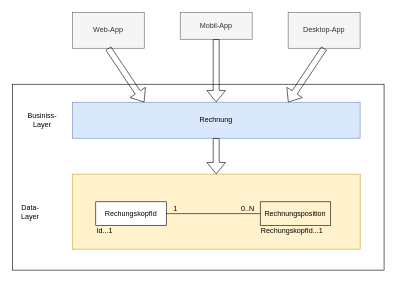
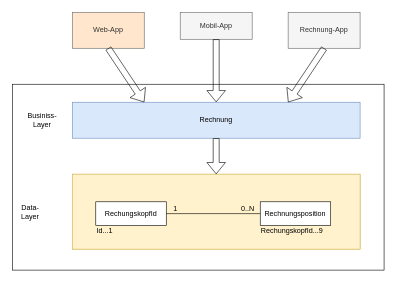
  <mxCell id="0" />
  <mxCell id="1" parent="0" />
  <mxCell id="2" value="" style="group;fillColor=#fff2cc;strokeColor=#d6b656;" vertex="1" connectable="0" parent="1"><mxGeometry x="120" y="290" width="480" height="125" as="geometry" /></mxCell>
  <mxCell id="3" value="" style="rounded=0;whiteSpace=wrap;html=1;fillColor=#fff2cc;strokeColor=#d6b656;" vertex="1" parent="2"><mxGeometry width="480" height="125.0" as="geometry" /></mxCell>
  <mxCell id="4" value="RechungskopfId" style="rounded=0;whiteSpace=wrap;html=1;" vertex="1" parent="2"><mxGeometry x="39.184" y="46.053" width="117.551" height="39.474" as="geometry" /></mxCell>
- <mxCell id="5" value="Rechnungsposition" style="rounded=0;whiteSpace=wrap;html=1;fillColor=#fff2cc;" vertex="1" parent="2"><mxGeometry x="313.469" y="46.053" width="117.551" height="39.474" as="geometry" /></mxCell>
+ <mxCell id="5" value="Rechnungsposition" style="rounded=0;whiteSpace=wrap;html=1;" vertex="1" parent="2"><mxGeometry x="313.469" y="46.053" width="117.551" height="39.474" as="geometry" /></mxCell>
  <mxCell id="6" value="" style="endArrow=none;html=1;rounded=0;exitX=1;exitY=0.5;exitDx=0;exitDy=0;entryX=0;entryY=0.5;entryDx=0;entryDy=0;" edge="1" parent="2" source="4" target="5"><mxGeometry relative="1" as="geometry"><mxPoint x="176.327" y="125.0" as="sourcePoint" /><mxPoint x="333.061" y="125.0" as="targetPoint" /></mxGeometry></mxCell>
  <mxCell id="7" value="1" style="resizable=0;html=1;align=left;verticalAlign=bottom;" connectable="0" vertex="1" parent="6"><mxGeometry x="-1" relative="1" as="geometry"><mxPoint x="10" as="offset" /></mxGeometry></mxCell>
  <mxCell id="8" value="0..N" style="resizable=0;html=1;align=right;verticalAlign=bottom;" connectable="0" vertex="1" parent="6"><mxGeometry x="1" relative="1" as="geometry"><mxPoint x="-10" as="offset" /></mxGeometry></mxCell>
- <mxCell id="9" value="RechungskopfId...1" style="text;html=1;strokeColor=none;fillColor=none;align=left;verticalAlign=middle;whiteSpace=wrap;rounded=0;" vertex="1" parent="2"><mxGeometry x="313.469" y="85.526" width="107.755" height="19.737" as="geometry" /></mxCell>
+ <mxCell id="9" value="RechungskopfId...9" style="text;html=1;strokeColor=none;fillColor=none;align=left;verticalAlign=middle;whiteSpace=wrap;rounded=0;" vertex="1" parent="2"><mxGeometry x="313.469" y="85.526" width="107.755" height="19.737" as="geometry" /></mxCell>
  <mxCell id="10" value="Id...1" style="text;html=1;strokeColor=none;fillColor=none;align=left;verticalAlign=middle;whiteSpace=wrap;rounded=0;" vertex="1" parent="2"><mxGeometry x="39.184" y="85.526" width="58.776" height="19.737" as="geometry" /></mxCell>
  <mxCell id="11" value="Rechnung" style="rounded=0;whiteSpace=wrap;html=1;fillColor=#dae8fc;strokeColor=#6c8ebf;" vertex="1" parent="1"><mxGeometry x="120" y="170" width="480" height="60" as="geometry" /></mxCell>
  <mxCell id="12" value="" style="shape=flexArrow;endArrow=classic;html=1;rounded=0;entryX=0.5;entryY=0;entryDx=0;entryDy=0;" edge="1" parent="1" source="11" target="3"><mxGeometry width="50" height="50" relative="1" as="geometry"><mxPoint x="320" y="280" as="sourcePoint" /><mxPoint x="370" y="230" as="targetPoint" /></mxGeometry></mxCell>
- <mxCell id="13" value="Web-App" style="rounded=0;whiteSpace=wrap;html=1;fillColor=#f5f5f5;fontColor=#333333;strokeColor=#666666;" vertex="1" parent="1"><mxGeometry x="120" y="20" width="120" height="60" as="geometry" /></mxCell>
+ <mxCell id="13" value="Web-App" style="rounded=0;whiteSpace=wrap;html=1;fillColor=#ffe6cc;fontColor=#333333;strokeColor=#666666;" vertex="1" parent="1"><mxGeometry x="120" y="20" width="120" height="60" as="geometry" /></mxCell>
  <mxCell id="14" value="Mobil-App" style="rounded=0;whiteSpace=wrap;html=1;fillColor=#f5f5f5;fontColor=#333333;strokeColor=#666666;" vertex="1" parent="1"><mxGeometry x="300" y="20" width="120" height="45" as="geometry" /></mxCell>
- <mxCell id="15" value="Desktop-App" style="rounded=0;whiteSpace=wrap;html=1;fillColor=#f5f5f5;fontColor=#333333;strokeColor=#666666;" vertex="1" parent="1"><mxGeometry x="480" y="20" width="120" height="60" as="geometry" /></mxCell>
+ <mxCell id="15" value="Rechnung-App" style="rounded=0;whiteSpace=wrap;html=1;fillColor=#f5f5f5;fontColor=#333333;strokeColor=#666666;" vertex="1" parent="1"><mxGeometry x="480" y="20" width="120" height="60" as="geometry" /></mxCell>
  <mxCell id="16" value="" style="shape=flexArrow;endArrow=classic;html=1;rounded=0;exitX=0.5;exitY=1;exitDx=0;exitDy=0;entryX=0.25;entryY=0;entryDx=0;entryDy=0;" edge="1" parent="1" source="13" target="11"><mxGeometry width="50" height="50" relative="1" as="geometry"><mxPoint x="190" y="160" as="sourcePoint" /><mxPoint x="240" y="110" as="targetPoint" /></mxGeometry></mxCell>
  <mxCell id="17" value="" style="shape=flexArrow;endArrow=classic;html=1;rounded=0;exitX=0.5;exitY=1;exitDx=0;exitDy=0;" edge="1" parent="1" source="14"><mxGeometry width="50" height="50" relative="1" as="geometry"><mxPoint x="370" y="160" as="sourcePoint" /><mxPoint x="360" y="170" as="targetPoint" /></mxGeometry></mxCell>
  <mxCell id="18" value="" style="shape=flexArrow;endArrow=classic;html=1;rounded=0;exitX=0.5;exitY=1;exitDx=0;exitDy=0;entryX=0.75;entryY=0;entryDx=0;entryDy=0;" edge="1" parent="1" source="15" target="11"><mxGeometry width="50" height="50" relative="1" as="geometry"><mxPoint x="460" y="150" as="sourcePoint" /><mxPoint x="510" y="100" as="targetPoint" /></mxGeometry></mxCell>
  <mxCell id="19" value="Data-Layer" style="text;html=1;strokeColor=none;fillColor=none;align=center;verticalAlign=middle;whiteSpace=wrap;rounded=0;" vertex="1" parent="1"><mxGeometry x="20" y="337.5" width="60" height="30" as="geometry" /></mxCell>
  <mxCell id="20" value="Businiss-Layer" style="text;html=1;strokeColor=none;fillColor=none;align=center;verticalAlign=middle;whiteSpace=wrap;rounded=0;" vertex="1" parent="1"><mxGeometry x="40" y="185" width="60" height="30" as="geometry" /></mxCell>
  <mxCell id="21" value="" style="rounded=0;whiteSpace=wrap;html=1;fillColor=none;" vertex="1" parent="1"><mxGeometry x="20" y="140" width="620" height="310" as="geometry" /></mxCell>
